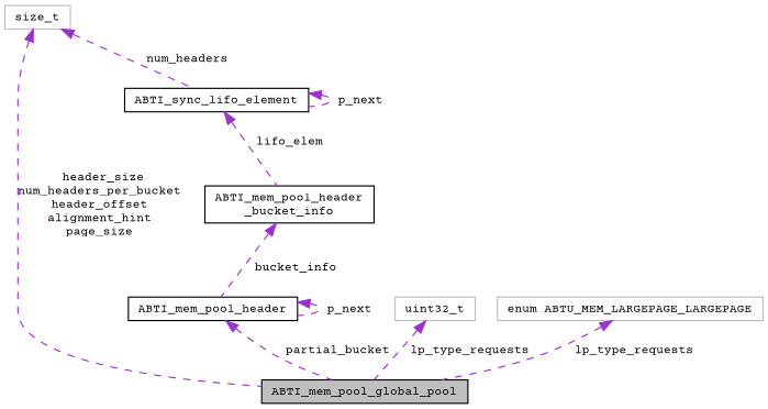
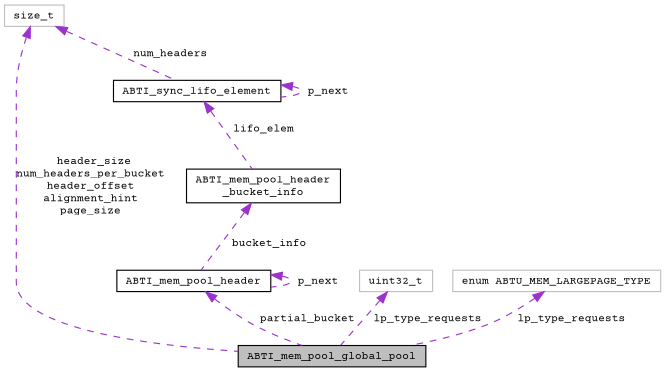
  digraph {
    fontname="Courier Prime"
    node [color=black fillcolor=white fontname="Courier Prime" fontsize=10 shape=record style=filled]
    edge [color=darkorchid3 dir=back fontname="Courier Prime" fontsize=10 labelfontname=Helvetica labelfontsize=10 style=dashed]
    n1 [fillcolor=grey75 fontcolor=black height=0.2 label=ABTI_mem_pool_global_pool width=0.4]
    n2 [color=grey75 height=0.2 label=size_t width=0.4]
    n3 [height=0.2 label=ABTI_sync_lifo_element width=0.4]
    n4 [height=0.2 label="ABTI_mem_pool_header\l_bucket_info" width=0.4]
    n5 [height=0.2 label=ABTI_mem_pool_header width=0.4]
    n6 [color=grey75 height=0.2 label=uint32_t width=0.4]
-   n7 [color=grey75 height=0.2 label="enum ABTU_MEM_LARGEPAGE_LARGEPAGE" width=0.4]
+   n7 [color=grey75 height=0.2 label="enum ABTU_MEM_LARGEPAGE_TYPE" width=0.4]
    n2 -> n1 [label=" header_size\nnum_headers_per_bucket\nheader_offset\nalignment_hint\npage_size"]
    n2 -> n3 [label=" num_headers"]
    n3 -> n3 [label=" p_next"]
    n3 -> n4 [label=" lifo_elem"]
    n4 -> n5 [label=" bucket_info"]
    n5 -> n1 [label=" partial_bucket"]
    n5 -> n5 [label=" p_next"]
    n6 -> n1 [label=" lp_type_requests"]
    n7 -> n1 [label=" lp_type_requests"]
  }
